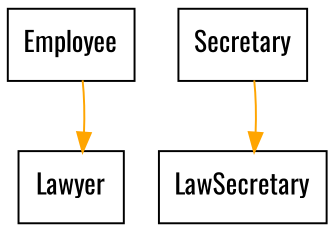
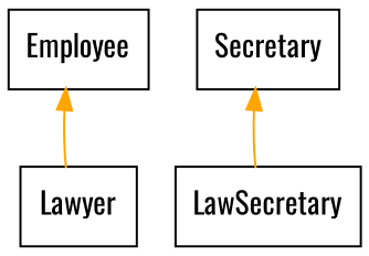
  digraph {
    fontname=Oswald
    node [font=Handlee fontname=Oswald shape=record]
    edge [color=orange dir=back fontname=Oswald]
    n1 [label=Employee]
    n2 [label=Lawyer]
    n3 [label=Secretary]
    n4 [label=LawSecretary]
-   n2 -> n1
-   n4 -> n3
+   n1 -> n2
+   n3 -> n4
  }
